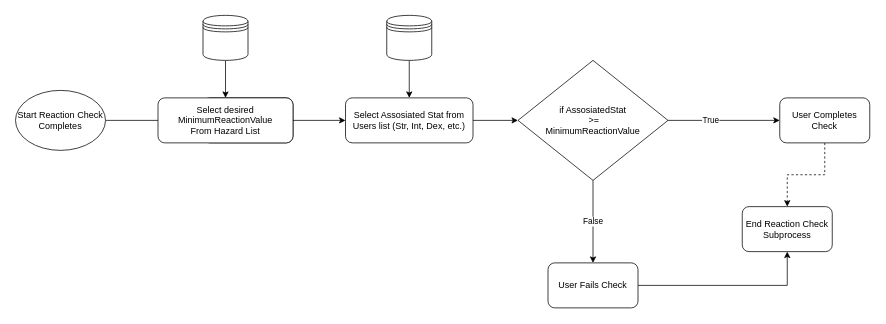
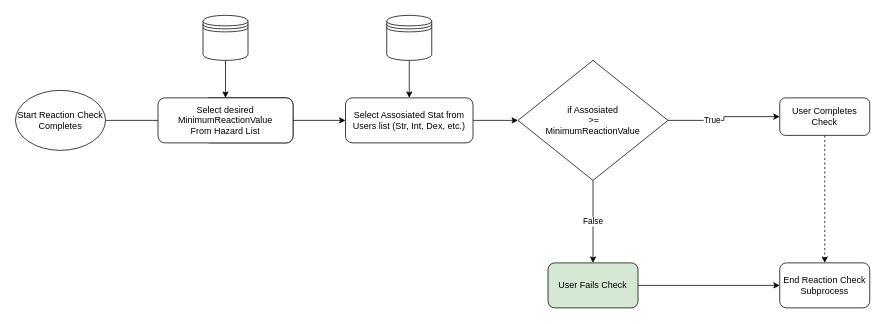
  <mxCell id="0" />
  <mxCell id="1" parent="0" />
  <mxCell id="2" style="edgeStyle=orthogonalEdgeStyle;rounded=0;orthogonalLoop=1;jettySize=auto;html=1;entryX=0;entryY=0.5;entryDx=0;entryDy=0;" edge="1" parent="1" source="3" target="5"><mxGeometry relative="1" as="geometry"><mxPoint x="300" y="160" as="targetPoint" /></mxGeometry></mxCell>
  <mxCell id="3" value="Start Reaction Check Completes" style="ellipse;whiteSpace=wrap;html=1;" vertex="1" parent="1"><mxGeometry y="120" width="120" height="80" as="geometry" x="20" /></mxCell>
  <mxCell id="4" style="edgeStyle=orthogonalEdgeStyle;rounded=0;orthogonalLoop=1;jettySize=auto;html=1;exitX=1;exitY=0.5;exitDx=0;exitDy=0;" edge="1" parent="1" source="5" target="17"><mxGeometry relative="1" as="geometry" /></mxCell>
  <mxCell id="5" value="" style="rounded=1;whiteSpace=wrap;html=1;" vertex="1" parent="1"><mxGeometry x="270" y="130" width="120" height="60" as="geometry" /></mxCell>
  <mxCell id="6" style="edgeStyle=orthogonalEdgeStyle;rounded=0;orthogonalLoop=1;jettySize=auto;html=1;exitX=0.5;exitY=1;exitDx=0;exitDy=0;" edge="1" parent="1" source="7" target="5"><mxGeometry relative="1" as="geometry"><Array as="points"><mxPoint x="300" y="80" /></Array></mxGeometry></mxCell>
  <mxCell id="7" value="" style="shape=datastore;whiteSpace=wrap;html=1;" vertex="1" parent="1"><mxGeometry x="270" y="20" width="60" height="60" as="geometry" /></mxCell>
  <mxCell id="8" style="edgeStyle=orthogonalEdgeStyle;rounded=0;orthogonalLoop=1;jettySize=auto;html=1;entryX=0;entryY=0.5;entryDx=0;entryDy=0;" edge="1" parent="1" source="11" target="13"><mxGeometry relative="1" as="geometry"><mxPoint x="1000" y="175" as="targetPoint" /></mxGeometry></mxCell>
  <mxCell id="9" value="True" style="edgeLabel;html=1;align=center;verticalAlign=middle;resizable=0;points=[];" vertex="1" connectable="0" parent="8"><mxGeometry x="-0.245" y="1" relative="1" as="geometry"><mxPoint as="offset" /></mxGeometry></mxCell>
  <mxCell id="10" value="False" style="edgeStyle=orthogonalEdgeStyle;rounded=0;orthogonalLoop=1;jettySize=auto;html=1;exitX=0.5;exitY=1;exitDx=0;exitDy=0;entryX=0.5;entryY=0;entryDx=0;entryDy=0;" edge="1" parent="1" source="11" target="15"><mxGeometry relative="1" as="geometry"><mxPoint x="835" y="355" as="targetPoint" /></mxGeometry></mxCell>
- <mxCell id="11" value="if AssosiatedStat &lt;br&gt;&amp;nbsp;&amp;gt;= &lt;br&gt;MinimumReactionValue" style="rhombus;whiteSpace=wrap;html=1;" vertex="1" parent="1"><mxGeometry x="690" y="80" width="200" height="160" as="geometry" /></mxCell>
+ <mxCell id="11" value="if Assosiated &lt;br&gt;&amp;nbsp;&amp;gt;= &lt;br&gt;MinimumReactionValue" style="rhombus;whiteSpace=wrap;html=1;" vertex="1" parent="1"><mxGeometry x="690" y="80" width="200" height="160" as="geometry" /></mxCell>
  <mxCell id="12" style="edgeStyle=orthogonalEdgeStyle;rounded=0;orthogonalLoop=1;jettySize=auto;html=1;dashed=1;" edge="1" parent="1" source="13" target="21"><mxGeometry relative="1" as="geometry" /></mxCell>
- <mxCell id="13" value="User Completes Check" style="rounded=1;whiteSpace=wrap;html=1;" vertex="1" parent="1"><mxGeometry x="1039" y="130" width="120" height="60" as="geometry" /></mxCell>
+ <mxCell id="13" value="User Completes Check" style="rounded=1;whiteSpace=wrap;html=1;" vertex="1" parent="1"><mxGeometry x="1039" y="130" width="120" height="50" as="geometry" /></mxCell>
  <mxCell id="14" style="edgeStyle=orthogonalEdgeStyle;rounded=0;orthogonalLoop=1;jettySize=auto;html=1;" edge="1" parent="1" source="15" target="21"><mxGeometry relative="1" as="geometry" /></mxCell>
- <mxCell id="15" value="User Fails Check" style="rounded=1;whiteSpace=wrap;html=1;" vertex="1" parent="1"><mxGeometry x="730" y="350" width="120" height="60" as="geometry" /></mxCell>
+ <mxCell id="15" value="User Fails Check" style="rounded=1;whiteSpace=wrap;html=1;fillColor=#d5e8d4;" vertex="1" parent="1"><mxGeometry x="730" y="350" width="120" height="60" as="geometry" /></mxCell>
  <mxCell id="16" style="edgeStyle=orthogonalEdgeStyle;rounded=0;orthogonalLoop=1;jettySize=auto;html=1;" edge="1" parent="1" source="17" target="11"><mxGeometry relative="1" as="geometry" /></mxCell>
  <mxCell id="17" value="Select Assosiated Stat from Users list (Str, Int, Dex, etc.)" style="rounded=1;whiteSpace=wrap;html=1;" vertex="1" parent="1"><mxGeometry x="460" y="130" width="170" height="60" as="geometry" /></mxCell>
  <mxCell id="18" style="edgeStyle=orthogonalEdgeStyle;rounded=0;orthogonalLoop=1;jettySize=auto;html=1;" edge="1" parent="1" source="19" target="17"><mxGeometry relative="1" as="geometry" /></mxCell>
  <mxCell id="19" value="" style="shape=datastore;whiteSpace=wrap;html=1;" vertex="1" parent="1"><mxGeometry x="515" y="20" width="60" height="60" as="geometry" /></mxCell>
  <mxCell id="20" value="&lt;span&gt;Select desired MinimumReactionValue&lt;/span&gt;&lt;br&gt;&lt;span&gt;From Hazard List&lt;/span&gt;" style="rounded=1;whiteSpace=wrap;html=1;" vertex="1" parent="1"><mxGeometry x="210" y="130" width="180" height="60" as="geometry" /></mxCell>
- <mxCell id="21" value="End Reaction Check&lt;br&gt;Subprocess" style="rounded=1;whiteSpace=wrap;html=1;" vertex="1" parent="1"><mxGeometry x="989" y="275" width="120" height="60" as="geometry" /></mxCell>
+ <mxCell id="21" value="End Reaction Check&lt;br&gt;Subprocess" style="rounded=1;whiteSpace=wrap;html=1;" vertex="1" parent="1"><mxGeometry x="1039" y="350" width="120" height="60" as="geometry" /></mxCell>
